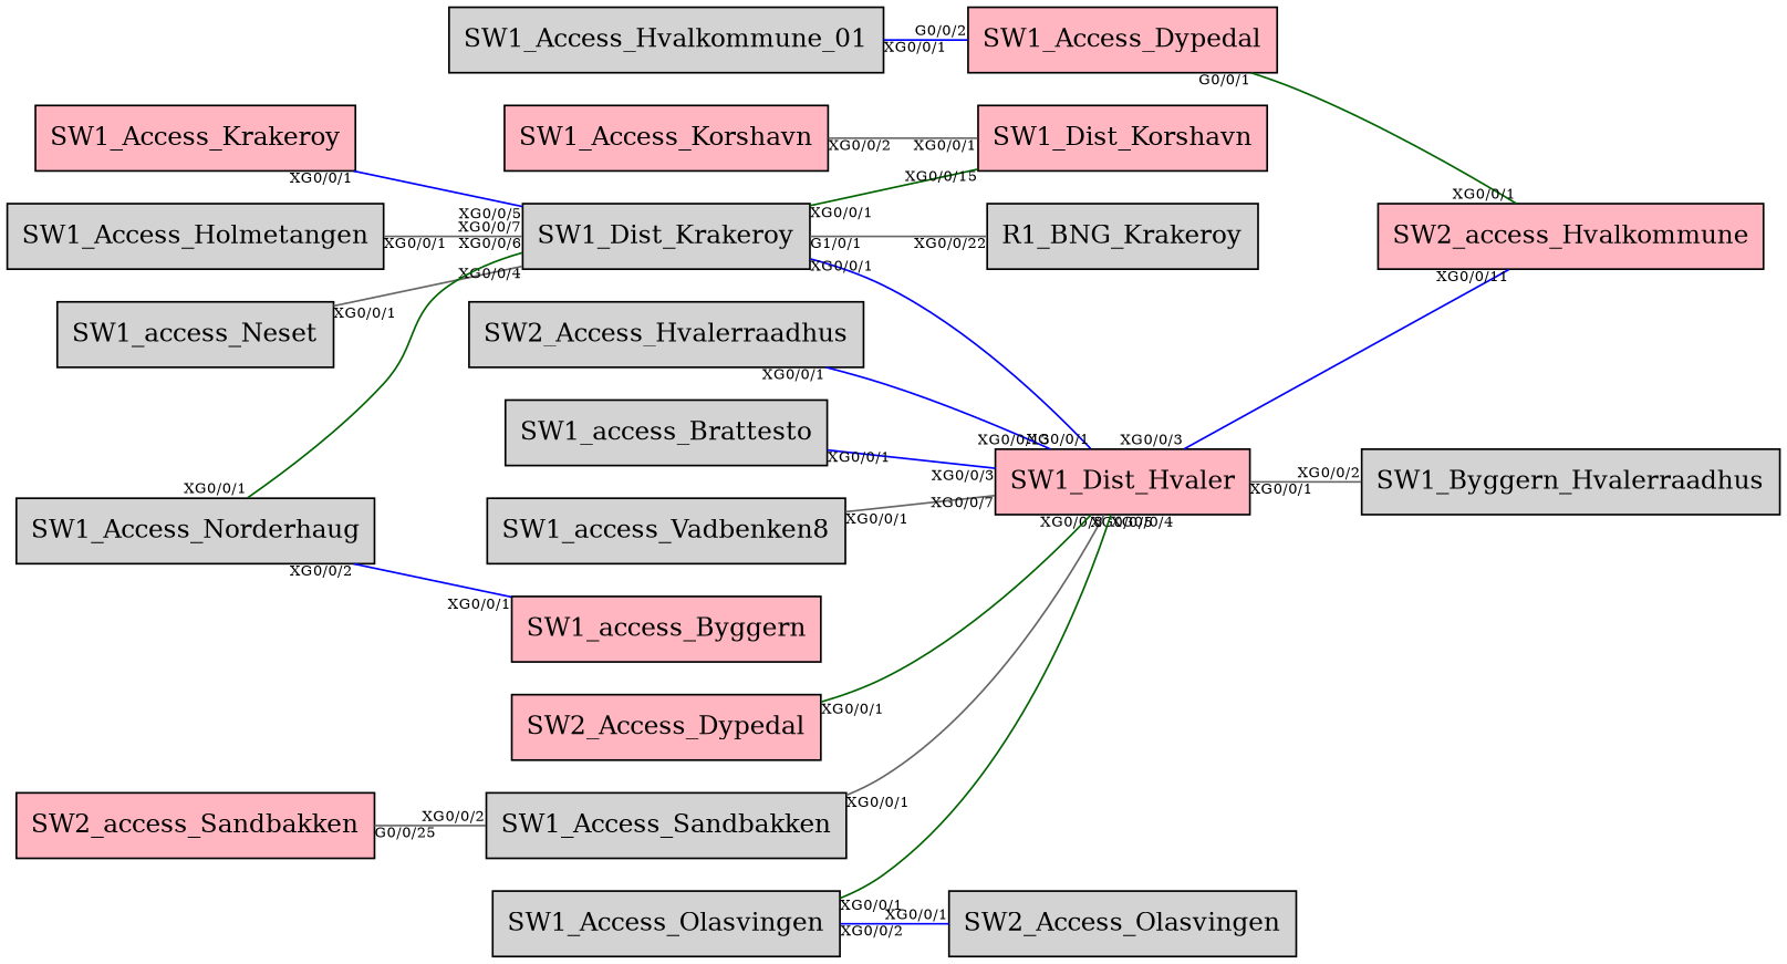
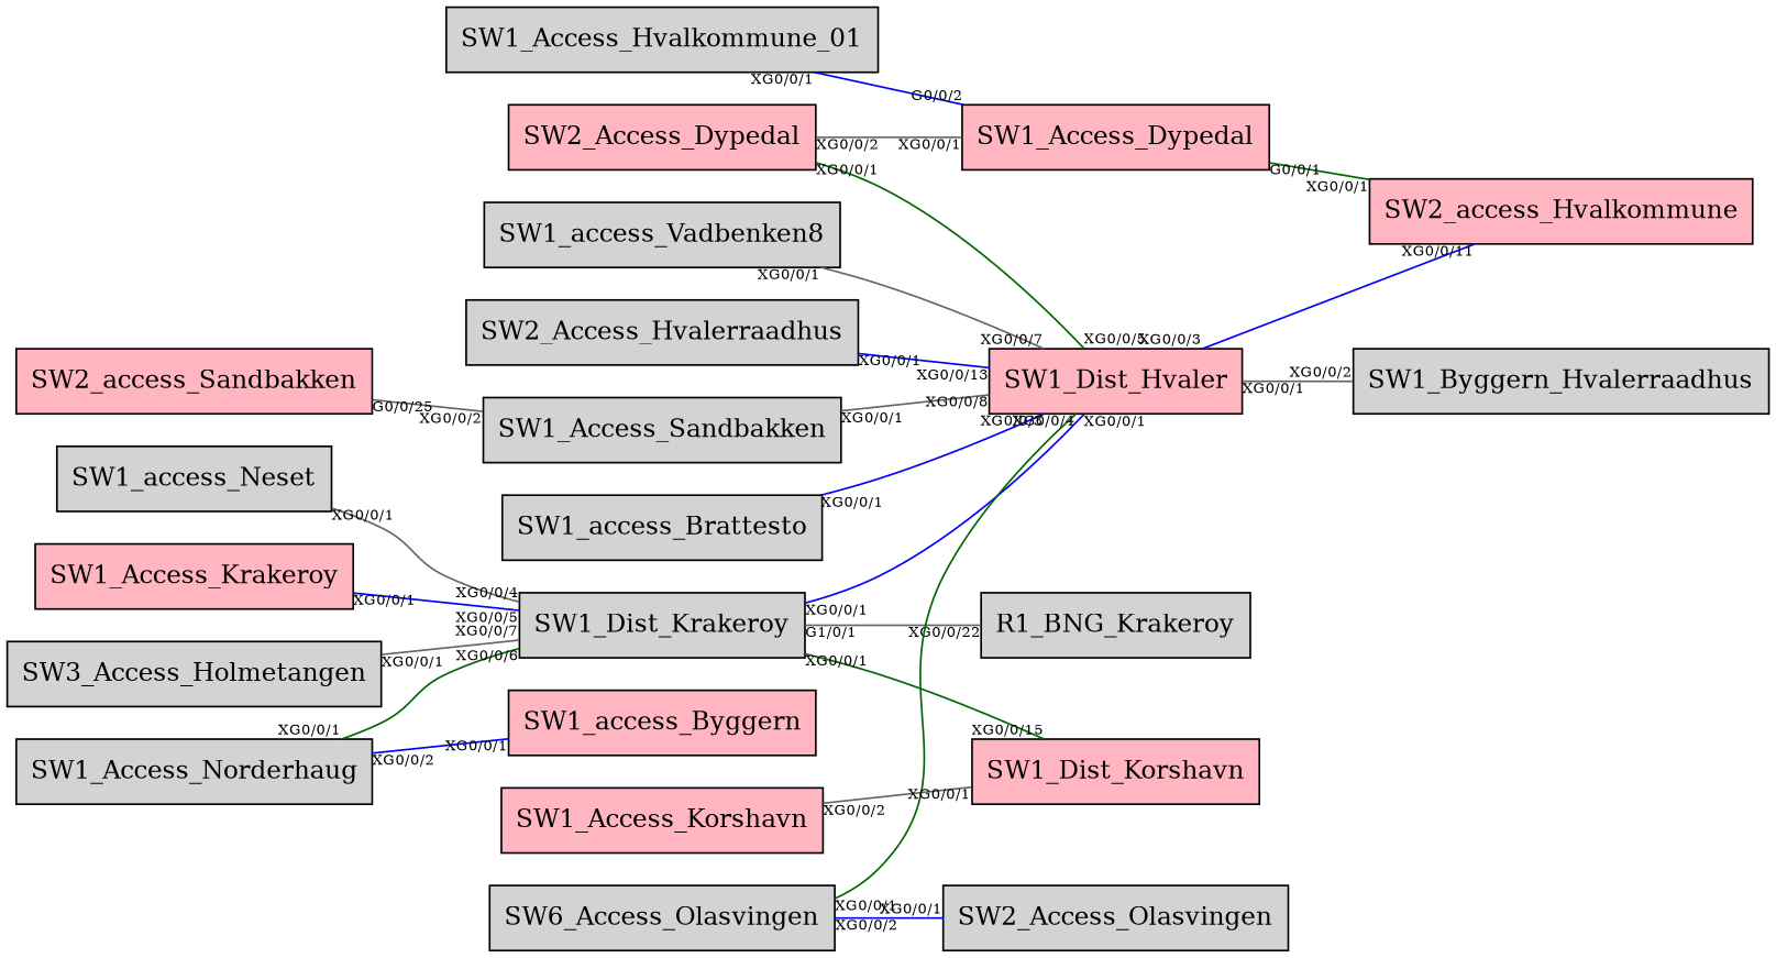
  strict graph {
    fontname="DejaVu Serif"
    rankdir=LR
    node [fillcolor=lightgrey fontname="DejaVu Serif" shape=box style=filled]
    edge [color=gray40 fontname="DejaVu Serif" fontsize=8 headlabel="XG0/0/1" taillabel="XG0/0/1"]
    SW2_access_Sandbakken [fillcolor=lightpink]
    SW1_Access_Sandbakken
    SW1_Dist_Hvaler [fillcolor=lightpink]
    n4 [label=SW1_Byggern_Hvalerraadhus]
    SW2_access_Hvalkommune [fillcolor=lightpink]
    SW1_access_Brattesto
    SW1_Dist_Korshavn [fillcolor=lightpink]
    SW1_access_Vadbenken8
    SW1_access_Neset
    SW1_Dist_Krakeroy
    R1_BNG_Krakeroy
    SW2_Access_Dypedal [fillcolor=lightpink]
    SW1_Access_Dypedal [fillcolor=lightpink]
    SW1_Access_Krakeroy [fillcolor=lightpink]
-   SW1_Access_Olasvingen
+   SW1_Access_Olasvingen [label=SW6_Access_Olasvingen]
    SW2_Access_Olasvingen
    SW1_Access_Norderhaug
    SW1_access_Byggern [fillcolor=lightpink]
    SW1_Access_Korshavn [fillcolor=lightpink]
-   SW1_Access_Holmetangen
+   SW1_Access_Holmetangen [label=SW3_Access_Holmetangen]
    SW1_Access_Hvalkommune_01
    SW2_Access_Hvalerraadhus
    SW2_access_Sandbakken -- SW1_Access_Sandbakken [headlabel="XG0/0/2" taillabel="G0/0/25"]
    SW1_Access_Sandbakken -- SW1_Dist_Hvaler [headlabel="XG0/0/8"]
    SW1_Dist_Hvaler -- n4 [headlabel="XG0/0/2"]
    SW1_Dist_Hvaler -- SW2_access_Hvalkommune [color=blue headlabel="XG0/0/11" taillabel="XG0/0/3"]
    SW1_access_Brattesto -- SW1_Dist_Hvaler [color=blue headlabel="XG0/0/3"]
    SW1_access_Vadbenken8 -- SW1_Dist_Hvaler [headlabel="XG0/0/7"]
    SW1_access_Neset -- SW1_Dist_Krakeroy [headlabel="XG0/0/4"]
    SW1_Dist_Krakeroy -- SW1_Dist_Hvaler [color=blue]
    SW1_Dist_Krakeroy -- SW1_Dist_Korshavn [color=darkgreen headlabel="XG0/0/15"]
    SW1_Dist_Krakeroy -- R1_BNG_Krakeroy [headlabel="XG0/0/22" taillabel="G1/0/1"]
    SW2_Access_Dypedal -- SW1_Dist_Hvaler [color=darkgreen headlabel="XG0/0/5"]
+   SW2_Access_Dypedal -- SW1_Access_Dypedal [taillabel="XG0/0/2"]
    SW1_Access_Dypedal -- SW2_access_Hvalkommune [color=darkgreen taillabel="G0/0/1"]
    SW1_Access_Krakeroy -- SW1_Dist_Krakeroy [color=blue headlabel="XG0/0/5"]
    SW1_Access_Olasvingen -- SW1_Dist_Hvaler [color=darkgreen headlabel="XG0/0/4"]
    SW1_Access_Olasvingen -- SW2_Access_Olasvingen [color=blue taillabel="XG0/0/2"]
    SW1_Access_Norderhaug -- SW1_Dist_Krakeroy [color=darkgreen headlabel="XG0/0/6"]
    SW1_Access_Norderhaug -- SW1_access_Byggern [color=blue taillabel="XG0/0/2"]
    SW1_Access_Korshavn -- SW1_Dist_Korshavn [taillabel="XG0/0/2"]
    SW1_Access_Holmetangen -- SW1_Dist_Krakeroy [headlabel="XG0/0/7"]
    SW1_Access_Hvalkommune_01 -- SW1_Access_Dypedal [color=blue headlabel="G0/0/2"]
    SW2_Access_Hvalerraadhus -- SW1_Dist_Hvaler [color=blue headlabel="XG0/0/13"]
  }
